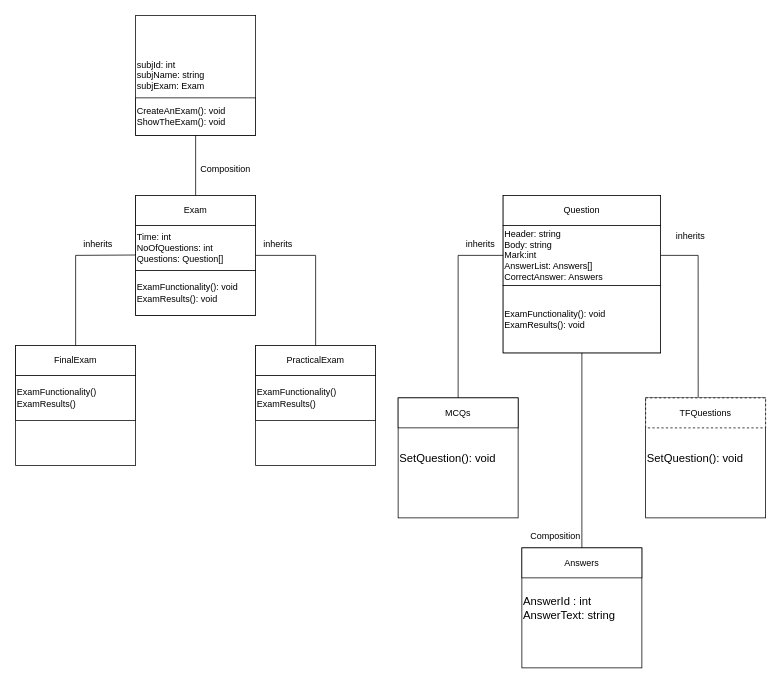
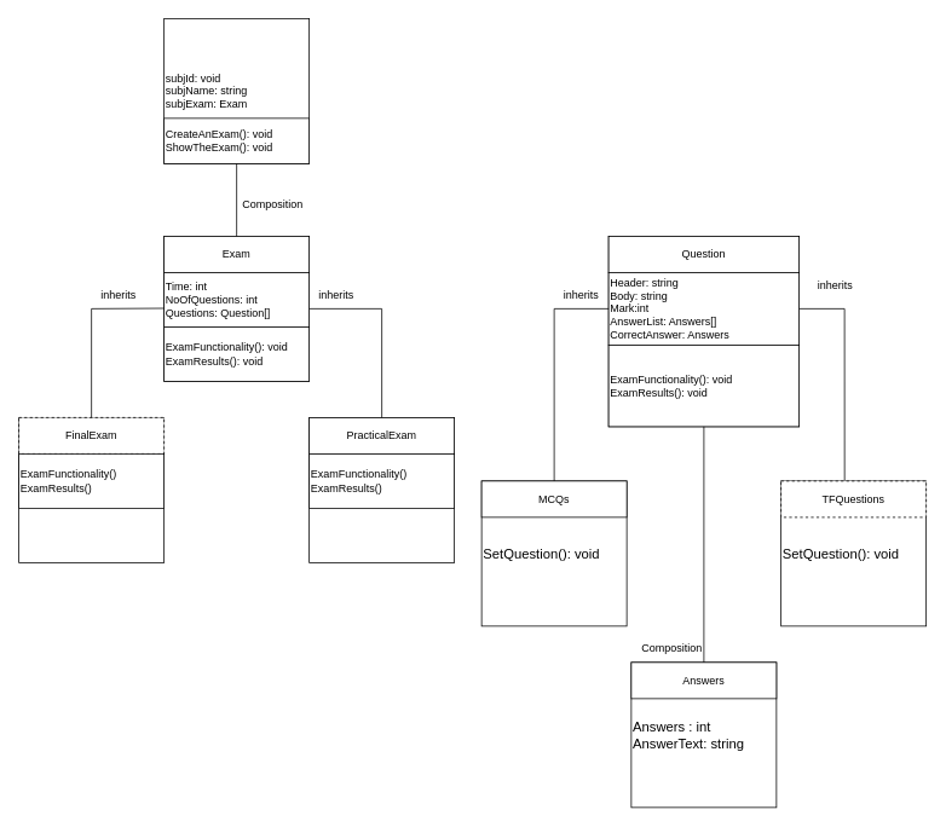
  <mxCell id="0" />
  <mxCell id="1" parent="0" />
  <mxCell id="2" value="" style="whiteSpace=wrap;html=1;aspect=fixed;align=left;fontSize=15;" vertex="1" parent="1"><mxGeometry x="180" y="260" width="160" height="160" as="geometry" /></mxCell>
  <mxCell id="3" value="Exam" style="rounded=0;whiteSpace=wrap;html=1;" vertex="1" parent="1"><mxGeometry x="180" y="260" width="160" height="40" as="geometry" /></mxCell>
  <mxCell id="4" value="Time: int&lt;br&gt;NoOfQuestions: int&lt;br&gt;Questions: Question[]" style="rounded=0;whiteSpace=wrap;html=1;fontSize=12;align=left;" vertex="1" parent="1"><mxGeometry x="180" y="300" width="160" height="60" as="geometry" /></mxCell>
  <mxCell id="5" value="ExamFunctionality(): void&lt;br&gt;ExamResults(): void" style="rounded=0;whiteSpace=wrap;html=1;fontSize=12;align=left;" vertex="1" parent="1"><mxGeometry x="180" y="360" width="160" height="60" as="geometry" /></mxCell>
  <mxCell id="6" value="" style="whiteSpace=wrap;html=1;aspect=fixed;align=left;fontSize=15;" vertex="1" parent="1"><mxGeometry x="20" y="460" width="160" height="160" as="geometry" /></mxCell>
- <mxCell id="7" value="FinalExam" style="rounded=0;whiteSpace=wrap;html=1;" vertex="1" parent="1"><mxGeometry x="20" y="460" width="160" height="40" as="geometry" /></mxCell>
+ <mxCell id="7" value="FinalExam" style="rounded=0;whiteSpace=wrap;html=1;dashed=1;" vertex="1" parent="1"><mxGeometry x="20" y="460" width="160" height="40" as="geometry" /></mxCell>
  <mxCell id="8" value="ExamFunctionality()&lt;br&gt;ExamResults()" style="rounded=0;whiteSpace=wrap;html=1;fontSize=12;align=left;" vertex="1" parent="1"><mxGeometry x="20" y="500" width="160" height="60" as="geometry" /></mxCell>
  <mxCell id="9" value="" style="whiteSpace=wrap;html=1;aspect=fixed;align=left;fontSize=15;" vertex="1" parent="1"><mxGeometry x="340" y="460" width="160" height="160" as="geometry" /></mxCell>
  <mxCell id="10" value="PracticalExam" style="rounded=0;whiteSpace=wrap;html=1;" vertex="1" parent="1"><mxGeometry x="340" y="460" width="160" height="40" as="geometry" /></mxCell>
  <mxCell id="11" value="ExamFunctionality()&lt;br&gt;ExamResults()" style="rounded=0;whiteSpace=wrap;html=1;fontSize=12;align=left;" vertex="1" parent="1"><mxGeometry x="340" y="500" width="160" height="60" as="geometry" /></mxCell>
  <mxCell id="12" value="" style="endArrow=none;html=1;fontSize=12;" edge="1" parent="1"><mxGeometry width="50" height="50" relative="1" as="geometry"><mxPoint x="100" y="340" as="sourcePoint" /><mxPoint x="180" y="339.5" as="targetPoint" /></mxGeometry></mxCell>
  <mxCell id="13" value="" style="endArrow=none;html=1;fontSize=12;exitX=0.5;exitY=0;exitDx=0;exitDy=0;" edge="1" parent="1" source="7"><mxGeometry width="50" height="50" relative="1" as="geometry"><mxPoint x="100" y="450" as="sourcePoint" /><mxPoint x="100" y="340" as="targetPoint" /></mxGeometry></mxCell>
  <mxCell id="14" value="inherits" style="text;html=1;strokeColor=none;fillColor=none;align=center;verticalAlign=middle;whiteSpace=wrap;rounded=0;fontSize=12;" vertex="1" parent="1"><mxGeometry x="100" y="310" width="60" height="30" as="geometry" /></mxCell>
  <mxCell id="15" value="" style="endArrow=none;html=1;fontSize=12;" edge="1" parent="1"><mxGeometry width="50" height="50" relative="1" as="geometry"><mxPoint x="420" y="340" as="sourcePoint" /><mxPoint x="340" y="340" as="targetPoint" /></mxGeometry></mxCell>
  <mxCell id="16" value="" style="endArrow=none;html=1;fontSize=12;exitX=0.5;exitY=0;exitDx=0;exitDy=0;" edge="1" parent="1"><mxGeometry width="50" height="50" relative="1" as="geometry"><mxPoint x="420" y="460" as="sourcePoint" /><mxPoint x="420" y="340" as="targetPoint" /></mxGeometry></mxCell>
  <mxCell id="17" value="inherits" style="text;html=1;strokeColor=none;fillColor=none;align=center;verticalAlign=middle;whiteSpace=wrap;rounded=0;fontSize=12;" vertex="1" parent="1"><mxGeometry x="340" y="310" width="60" height="30" as="geometry" /></mxCell>
  <mxCell id="18" value="" style="whiteSpace=wrap;html=1;aspect=fixed;align=left;fontSize=15;" vertex="1" parent="1"><mxGeometry x="670" y="260" width="210" height="210" as="geometry" /></mxCell>
  <mxCell id="19" value="Question" style="rounded=0;whiteSpace=wrap;html=1;" vertex="1" parent="1"><mxGeometry x="670" y="260" width="210" height="40" as="geometry" /></mxCell>
  <mxCell id="20" value="Header: string&lt;br&gt;Body: string&lt;br&gt;Mark:int&lt;br&gt;AnswerList: Answers[]&lt;br&gt;CorrectAnswer: Answers" style="rounded=0;whiteSpace=wrap;html=1;fontSize=12;align=left;" vertex="1" parent="1"><mxGeometry x="670" y="300" width="210" height="80" as="geometry" /></mxCell>
  <mxCell id="21" value="ExamFunctionality(): void&lt;br&gt;ExamResults(): void" style="rounded=0;whiteSpace=wrap;html=1;fontSize=12;align=left;" vertex="1" parent="1"><mxGeometry x="670" y="380" width="210" height="90" as="geometry" /></mxCell>
  <mxCell id="22" value="SetQuestion(): void" style="whiteSpace=wrap;html=1;aspect=fixed;align=left;fontSize=15;" vertex="1" parent="1"><mxGeometry x="530" y="530" width="160" height="160" as="geometry" /></mxCell>
  <mxCell id="23" value="MCQs" style="rounded=0;whiteSpace=wrap;html=1;" vertex="1" parent="1"><mxGeometry x="530" y="530" width="160" height="40" as="geometry" /></mxCell>
  <mxCell id="24" value="SetQuestion(): void" style="whiteSpace=wrap;html=1;aspect=fixed;align=left;fontSize=15;" vertex="1" parent="1"><mxGeometry x="860" y="530" width="160" height="160" as="geometry" /></mxCell>
  <mxCell id="25" value="TFQuestions" style="rounded=0;whiteSpace=wrap;html=1;dashed=1;" vertex="1" parent="1"><mxGeometry x="860" y="530" width="160" height="40" as="geometry" /></mxCell>
  <mxCell id="26" value="" style="endArrow=none;html=1;fontSize=12;entryX=1;entryY=1;entryDx=0;entryDy=0;" edge="1" parent="1" target="28"><mxGeometry width="50" height="50" relative="1" as="geometry"><mxPoint x="610" y="340" as="sourcePoint" /><mxPoint x="690" y="339.5" as="targetPoint" /></mxGeometry></mxCell>
  <mxCell id="27" value="" style="endArrow=none;html=1;fontSize=12;exitX=0.5;exitY=0;exitDx=0;exitDy=0;" edge="1" parent="1" source="23"><mxGeometry width="50" height="50" relative="1" as="geometry"><mxPoint x="610" y="450" as="sourcePoint" /><mxPoint x="610" y="340" as="targetPoint" /></mxGeometry></mxCell>
  <mxCell id="28" value="inherits" style="text;html=1;strokeColor=none;fillColor=none;align=center;verticalAlign=middle;whiteSpace=wrap;rounded=0;fontSize=12;" vertex="1" parent="1"><mxGeometry x="610" y="310" width="60" height="30" as="geometry" /></mxCell>
  <mxCell id="29" value="" style="endArrow=none;html=1;fontSize=12;" edge="1" parent="1"><mxGeometry width="50" height="50" relative="1" as="geometry"><mxPoint x="930" y="340" as="sourcePoint" /><mxPoint x="880" y="340" as="targetPoint" /></mxGeometry></mxCell>
  <mxCell id="30" value="" style="endArrow=none;html=1;fontSize=12;exitX=0.438;exitY=-0.025;exitDx=0;exitDy=0;exitPerimeter=0;" edge="1" parent="1" source="25"><mxGeometry width="50" height="50" relative="1" as="geometry"><mxPoint x="930" y="460" as="sourcePoint" /><mxPoint x="930" y="340" as="targetPoint" /></mxGeometry></mxCell>
  <mxCell id="31" value="inherits" style="text;html=1;strokeColor=none;fillColor=none;align=center;verticalAlign=middle;whiteSpace=wrap;rounded=0;fontSize=12;" vertex="1" parent="1"><mxGeometry x="890" y="300" width="60" height="30" as="geometry" /></mxCell>
- <mxCell id="32" value="AnswerId : int&lt;br&gt;AnswerText: string" style="whiteSpace=wrap;html=1;aspect=fixed;align=left;fontSize=15;" vertex="1" parent="1"><mxGeometry x="695" y="730" width="160" height="160" as="geometry" /></mxCell>
+ <mxCell id="32" value="Answers : int&lt;br&gt;AnswerText: string" style="whiteSpace=wrap;html=1;aspect=fixed;align=left;fontSize=15;" vertex="1" parent="1"><mxGeometry x="695" y="730" width="160" height="160" as="geometry" /></mxCell>
  <mxCell id="33" value="Answers" style="rounded=0;whiteSpace=wrap;html=1;" vertex="1" parent="1"><mxGeometry x="695" y="730" width="160" height="40" as="geometry" /></mxCell>
  <mxCell id="34" value="" style="endArrow=none;html=1;fontSize=12;entryX=0.5;entryY=1;entryDx=0;entryDy=0;" edge="1" parent="1" target="21"><mxGeometry width="50" height="50" relative="1" as="geometry"><mxPoint x="775" y="730" as="sourcePoint" /><mxPoint x="830" y="680" as="targetPoint" /></mxGeometry></mxCell>
  <mxCell id="35" value="Composition" style="text;html=1;strokeColor=none;fillColor=none;align=center;verticalAlign=middle;whiteSpace=wrap;rounded=0;fontSize=12;" vertex="1" parent="1"><mxGeometry x="710" y="700" width="60" height="30" as="geometry" /></mxCell>
- <mxCell id="36" value="subjId: int&lt;br&gt;subjName: string&lt;br&gt;subjExam: Exam" style="whiteSpace=wrap;html=1;aspect=fixed;fontSize=12;align=left;" vertex="1" parent="1"><mxGeometry x="180" y="20" width="160" height="160" as="geometry" /></mxCell>
+ <mxCell id="36" value="subjId: void&lt;br&gt;subjName: string&lt;br&gt;subjExam: Exam" style="whiteSpace=wrap;html=1;aspect=fixed;fontSize=12;align=left;" vertex="1" parent="1"><mxGeometry x="180" y="20" width="160" height="160" as="geometry" /></mxCell>
  <mxCell id="37" value="CreateAnExam(): void&lt;br&gt;ShowTheExam(): void" style="rounded=0;whiteSpace=wrap;html=1;fontSize=12;align=left;" vertex="1" parent="1"><mxGeometry x="180" y="130" width="160" height="50" as="geometry" /></mxCell>
  <mxCell id="38" value="" style="endArrow=none;html=1;fontSize=12;exitX=0.5;exitY=0;exitDx=0;exitDy=0;" edge="1" parent="1" source="3"><mxGeometry width="50" height="50" relative="1" as="geometry"><mxPoint x="210" y="230" as="sourcePoint" /><mxPoint x="260" y="180" as="targetPoint" /></mxGeometry></mxCell>
  <mxCell id="39" value="Composition" style="text;html=1;strokeColor=none;fillColor=none;align=center;verticalAlign=middle;whiteSpace=wrap;rounded=0;fontSize=12;" vertex="1" parent="1"><mxGeometry x="270" y="210" width="60" height="30" as="geometry" /></mxCell>
